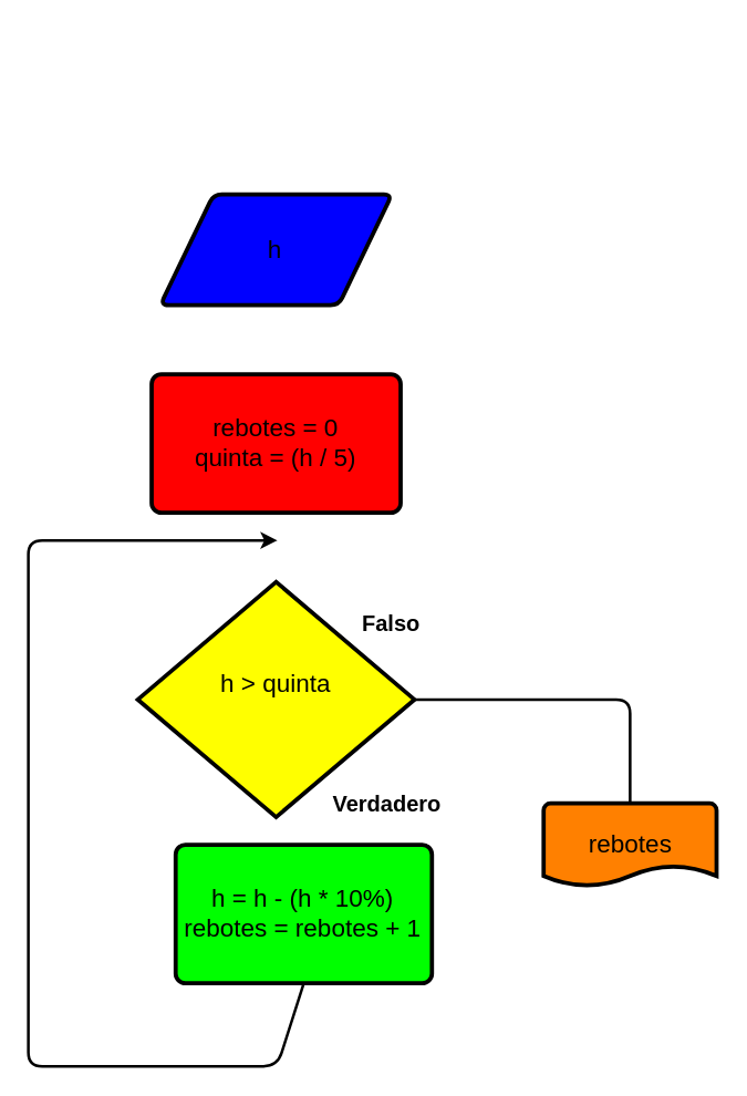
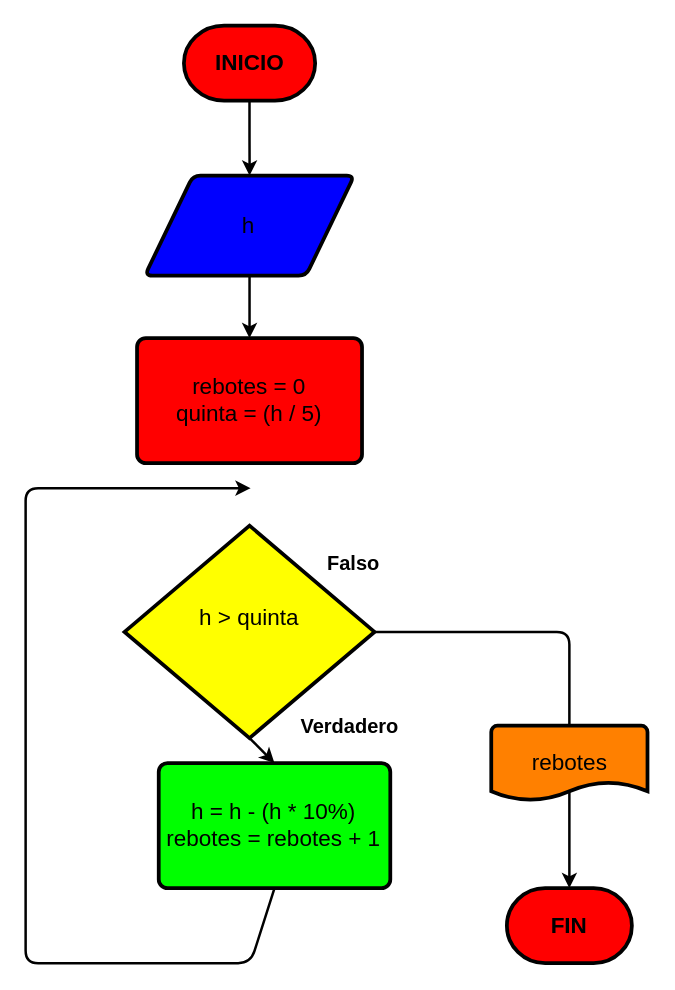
  <mxCell id="0" />
  <mxCell id="1" parent="0" />
+ <mxCell id="2" value="" style="edgeStyle=none;html=1;strokeWidth=2;strokeColor=#000000;entryX=0.5;entryY=0;entryDx=0;entryDy=0;" parent="1" source="3" target="16" edge="1"><mxGeometry relative="1" as="geometry" /></mxCell>
  <mxCell id="3" value="&lt;font style=&quot;font-size: 18px&quot;&gt;h&lt;br&gt;&lt;/font&gt;" style="shape=parallelogram;html=1;strokeWidth=3;perimeter=parallelogramPerimeter;whiteSpace=wrap;rounded=1;arcSize=12;size=0.23;fillColor=#0000FF;fontColor=#000000;strokeColor=#000000;" parent="1" vertex="1"><mxGeometry x="115.39" y="140" width="167.49" height="80" as="geometry" /></mxCell>
+ <mxCell id="4" value="" style="edgeStyle=orthogonalEdgeStyle;rounded=0;orthogonalLoop=1;jettySize=auto;html=1;fontSize=18;strokeColor=#000000;strokeWidth=2;" parent="1" source="5" target="3" edge="1"><mxGeometry relative="1" as="geometry" /></mxCell>
+ <mxCell id="5" value="INICIO" style="strokeWidth=3;html=1;shape=mxgraph.flowchart.terminator;whiteSpace=wrap;fontSize=18;fillColor=#FF0000;fontStyle=1;fontColor=#000000;strokeColor=#000000;" parent="1" vertex="1"><mxGeometry x="146.63" y="20" width="105" height="60" as="geometry" /></mxCell>
+ <mxCell id="6" value="FIN" style="strokeWidth=3;html=1;shape=mxgraph.flowchart.terminator;whiteSpace=wrap;fontSize=18;fillColor=#FF0000;fontColor=#000000;strokeColor=#000000;fontStyle=1" parent="1" vertex="1"><mxGeometry x="405" y="710" width="100" height="60" as="geometry" /></mxCell>
+ <mxCell id="7" value="" style="edgeStyle=none;html=1;strokeColor=#000000;strokeWidth=2;exitX=0.5;exitY=0.833;exitDx=0;exitDy=0;exitPerimeter=0;" parent="1" source="8" target="6" edge="1"><mxGeometry relative="1" as="geometry" /></mxCell>
  <mxCell id="8" value="rebotes" style="strokeWidth=3;html=1;shape=mxgraph.flowchart.document2;whiteSpace=wrap;size=0.25;fontSize=18;fillColor=#FF8000;fontColor=#000000;strokeColor=#000000;" parent="1" vertex="1"><mxGeometry x="392.5" y="580" width="125" height="60" as="geometry" /></mxCell>
+ <mxCell id="9" style="edgeStyle=none;html=1;exitX=0.5;exitY=1;exitDx=0;exitDy=0;exitPerimeter=0;strokeWidth=2;strokeColor=#000000;entryX=0.5;entryY=0;entryDx=0;entryDy=0;" parent="1" source="10" target="15" edge="1"><mxGeometry relative="1" as="geometry"><mxPoint x="197.947" y="550" as="targetPoint" /></mxGeometry></mxCell>
  <mxCell id="10" value="&lt;div&gt;&lt;font face=&quot;helvetica&quot;&gt;&lt;span style=&quot;font-size: 18px&quot;&gt;h &amp;gt;&amp;nbsp;&lt;/span&gt;&lt;/font&gt;&lt;span style=&quot;font-size: 18px ; font-family: &amp;#34;helvetica&amp;#34;&quot;&gt;quinta&lt;/span&gt;&lt;/div&gt;&lt;font face=&quot;helvetica&quot;&gt;&lt;span style=&quot;font-size: 18px&quot;&gt;&lt;br&gt;&lt;/span&gt;&lt;/font&gt;" style="strokeWidth=3;html=1;shape=mxgraph.flowchart.decision;whiteSpace=wrap;fillColor=#FFFF00;fontColor=#000000;strokeColor=#000000;" parent="1" vertex="1"><mxGeometry x="99.12" y="420" width="200" height="170" as="geometry" /></mxCell>
  <mxCell id="11" value="&lt;b&gt;&lt;font style=&quot;font-size: 16px&quot;&gt;Falso&lt;/font&gt;&lt;/b&gt;" style="text;html=1;align=center;verticalAlign=middle;resizable=0;points=[];autosize=1;strokeColor=none;fillColor=none;fontColor=#000000;" parent="1" vertex="1"><mxGeometry x="251.63" y="440" width="60" height="20" as="geometry" /></mxCell>
  <mxCell id="12" value="&lt;b&gt;&lt;font style=&quot;font-size: 16px&quot;&gt;Verdadero&lt;/font&gt;&lt;/b&gt;" style="text;html=1;align=center;verticalAlign=middle;resizable=0;points=[];autosize=1;strokeColor=none;fillColor=none;fontSize=16;fontColor=#000000;" parent="1" vertex="1"><mxGeometry x="234" y="570" width="90" height="20" as="geometry" /></mxCell>
  <mxCell id="13" value="" style="edgeStyle=none;html=1;exitX=1;exitY=0.5;exitDx=0;exitDy=0;exitPerimeter=0;entryX=0.5;entryY=0;entryDx=0;entryDy=0;strokeWidth=2;strokeColor=#000000;endArrow=none;entryPerimeter=0;" edge="1" parent="1" source="10" target="8"><mxGeometry relative="1" as="geometry"><mxPoint x="450" y="690" as="targetPoint" /><Array as="points"><mxPoint x="455" y="505" /></Array><mxPoint x="330" y="345" as="sourcePoint" /></mxGeometry></mxCell>
  <mxCell id="14" style="edgeStyle=none;html=1;strokeColor=#000000;strokeWidth=2;exitX=0.5;exitY=1;exitDx=0;exitDy=0;" parent="1" source="15" edge="1"><mxGeometry relative="1" as="geometry"><mxPoint x="200" y="390" as="targetPoint" /><Array as="points"><mxPoint x="200" y="770" /><mxPoint x="20" y="770" /><mxPoint x="20" y="390" /></Array><mxPoint x="230" y="770" as="sourcePoint" /></mxGeometry></mxCell>
  <mxCell id="15" value="&lt;font style=&quot;font-size: 18px&quot;&gt;h = h - (h * 10%)&lt;br&gt;rebotes = rebotes + 1&lt;br&gt;&lt;/font&gt;" style="rounded=1;whiteSpace=wrap;html=1;absoluteArcSize=1;arcSize=14;strokeWidth=3;fillColor=#00FF00;fontColor=#000000;strokeColor=#000000;" vertex="1" parent="1"><mxGeometry x="126.49" y="610" width="185.25" height="100" as="geometry" /></mxCell>
  <mxCell id="16" value="&lt;font style=&quot;font-size: 18px&quot;&gt;rebotes = 0&lt;br&gt;quinta = (h / 5)&lt;br&gt;&lt;/font&gt;" style="rounded=1;whiteSpace=wrap;html=1;absoluteArcSize=1;arcSize=14;strokeWidth=3;fillColor=#ff0000;fontColor=#000000;strokeColor=#000000;" vertex="1" parent="1"><mxGeometry x="109.13" y="270" width="179.99" height="100" as="geometry" /></mxCell>
